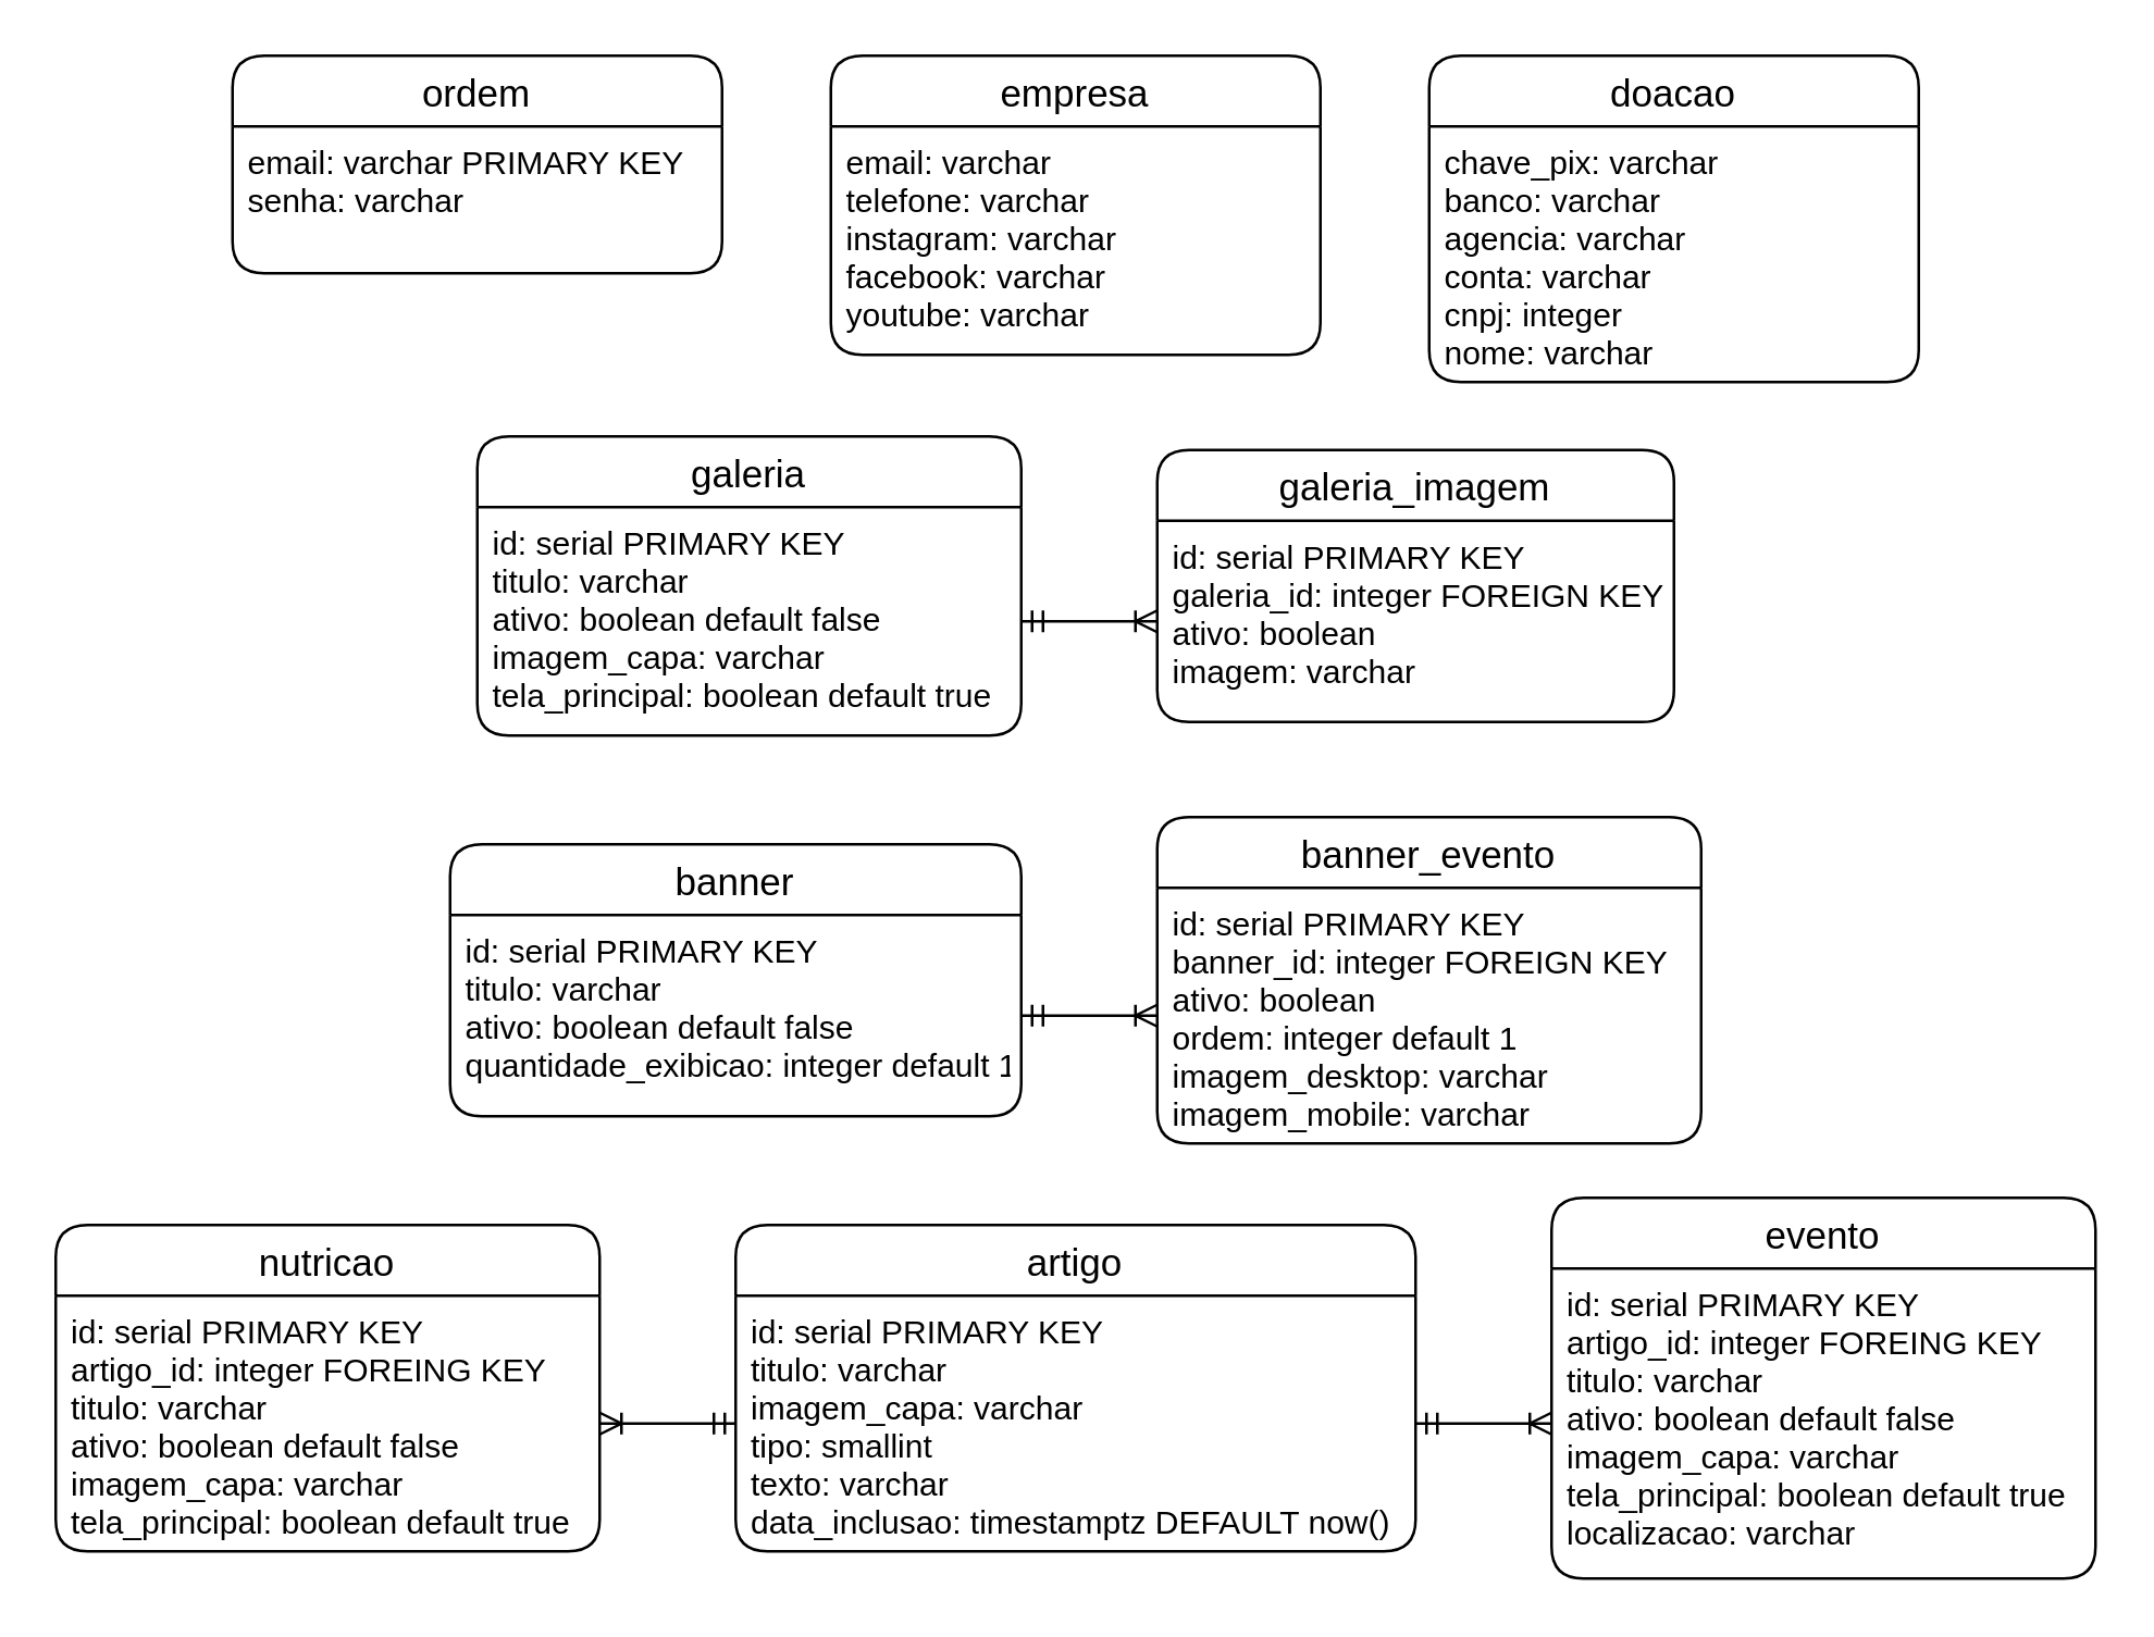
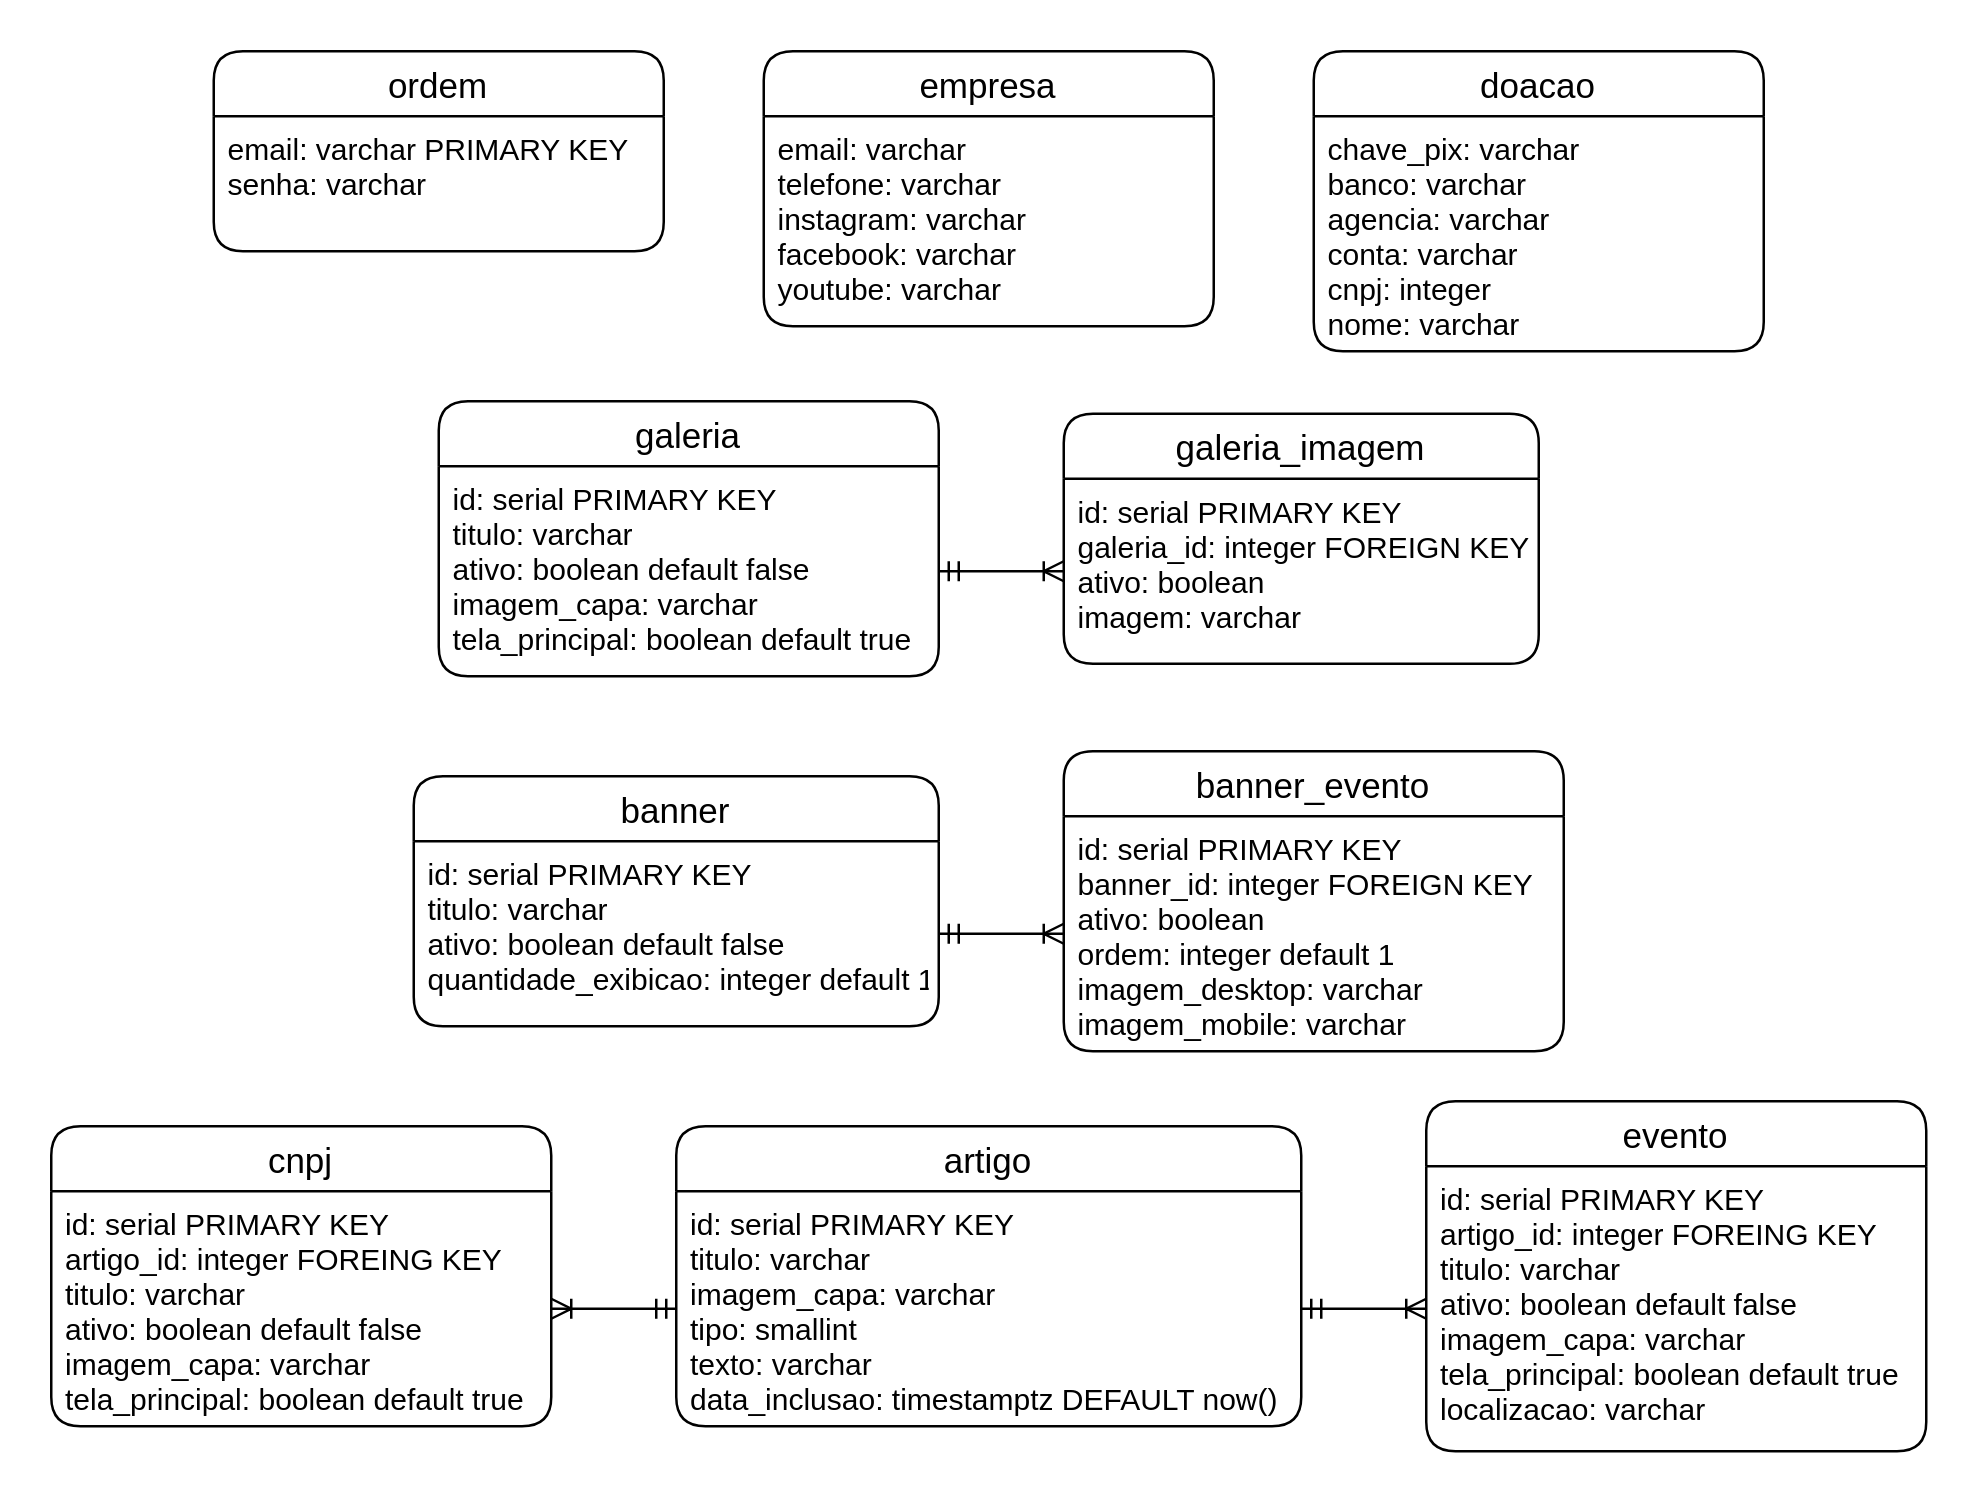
  <mxCell id="0" />
  <mxCell id="1" parent="0" />
  <mxCell id="2" value="ordem" style="swimlane;fontStyle=0;childLayout=stackLayout;horizontal=1;startSize=26;horizontalStack=0;resizeParent=1;resizeParentMax=0;resizeLast=0;collapsible=1;marginBottom=0;align=center;fontSize=14;strokeColor=#000000;fillColor=#FFFFFF;fontColor=#000000;rounded=1;" vertex="1" parent="1"><mxGeometry x="85" y="20" width="180" height="80" as="geometry" /></mxCell>
  <mxCell id="3" value="email: varchar PRIMARY KEY&#10;senha: varchar" style="text;strokeColor=none;fillColor=none;spacingLeft=4;spacingRight=4;overflow=hidden;rotatable=0;points=[[0,0.5],[1,0.5]];portConstraint=eastwest;fontSize=12;fontColor=#000000;" vertex="1" parent="2"><mxGeometry y="26" width="180" height="54" as="geometry" /></mxCell>
  <mxCell id="4" value="artigo" style="swimlane;fontStyle=0;childLayout=stackLayout;horizontal=1;startSize=26;horizontalStack=0;resizeParent=1;resizeParentMax=0;resizeLast=0;collapsible=1;marginBottom=0;align=center;fontSize=14;strokeColor=#000000;fillColor=#FFFFFF;fontColor=#000000;rounded=1;" vertex="1" parent="1"><mxGeometry x="270" y="450" width="250" height="120" as="geometry" /></mxCell>
  <mxCell id="5" value="id: serial PRIMARY KEY&#10;titulo: varchar&#10;imagem_capa: varchar&#10;tipo: smallint&#10;texto: varchar&#10;data_inclusao: timestamptz DEFAULT now()" style="text;strokeColor=none;fillColor=none;spacingLeft=4;spacingRight=4;overflow=hidden;rotatable=0;points=[[0,0.5],[1,0.5]];portConstraint=eastwest;fontSize=12;fontColor=#000000;" vertex="1" parent="4"><mxGeometry y="26" width="250" height="94" as="geometry" /></mxCell>
- <mxCell id="6" value="nutricao" style="swimlane;fontStyle=0;childLayout=stackLayout;horizontal=1;startSize=26;horizontalStack=0;resizeParent=1;resizeParentMax=0;resizeLast=0;collapsible=1;marginBottom=0;align=center;fontSize=14;strokeColor=#000000;fillColor=#FFFFFF;fontColor=#000000;rounded=1;" vertex="1" parent="1"><mxGeometry x="20" y="450" width="200" height="120" as="geometry" /></mxCell>
+ <mxCell id="6" value="cnpj" style="swimlane;fontStyle=0;childLayout=stackLayout;horizontal=1;startSize=26;horizontalStack=0;resizeParent=1;resizeParentMax=0;resizeLast=0;collapsible=1;marginBottom=0;align=center;fontSize=14;strokeColor=#000000;fillColor=#FFFFFF;fontColor=#000000;rounded=1;" vertex="1" parent="1"><mxGeometry x="20" y="450" width="200" height="120" as="geometry" /></mxCell>
  <mxCell id="7" value="id: serial PRIMARY KEY&#10;artigo_id: integer FOREING KEY&#10;titulo: varchar&#10;ativo: boolean default false&#10;imagem_capa: varchar&#10;tela_principal: boolean default true" style="text;strokeColor=none;fillColor=none;spacingLeft=4;spacingRight=4;overflow=hidden;rotatable=0;points=[[0,0.5],[1,0.5]];portConstraint=eastwest;fontSize=12;fontColor=#000000;" vertex="1" parent="6"><mxGeometry y="26" width="200" height="94" as="geometry" /></mxCell>
  <mxCell id="8" value="galeria" style="swimlane;fontStyle=0;childLayout=stackLayout;horizontal=1;startSize=26;horizontalStack=0;resizeParent=1;resizeParentMax=0;resizeLast=0;collapsible=1;marginBottom=0;align=center;fontSize=14;strokeColor=#000000;fillColor=#FFFFFF;fontColor=#000000;rounded=1;" vertex="1" parent="1"><mxGeometry x="175" y="160" width="200" height="110" as="geometry" /></mxCell>
  <mxCell id="9" value="id: serial PRIMARY KEY&#10;titulo: varchar&#10;ativo: boolean default false&#10;imagem_capa: varchar&#10;tela_principal: boolean default true" style="text;strokeColor=none;fillColor=none;spacingLeft=4;spacingRight=4;overflow=hidden;rotatable=0;points=[[0,0.5],[1,0.5]];portConstraint=eastwest;fontSize=12;fontColor=#000000;" vertex="1" parent="8"><mxGeometry y="26" width="200" height="84" as="geometry" /></mxCell>
  <mxCell id="10" value="galeria_imagem" style="swimlane;fontStyle=0;childLayout=stackLayout;horizontal=1;startSize=26;horizontalStack=0;resizeParent=1;resizeParentMax=0;resizeLast=0;collapsible=1;marginBottom=0;align=center;fontSize=14;strokeColor=#000000;fillColor=#FFFFFF;fontColor=#000000;rounded=1;" vertex="1" parent="1"><mxGeometry x="425" y="165" width="190" height="100" as="geometry" /></mxCell>
  <mxCell id="11" value="id: serial PRIMARY KEY&#10;galeria_id: integer FOREIGN KEY&#10;ativo: boolean&#10;imagem: varchar" style="text;strokeColor=none;fillColor=none;spacingLeft=4;spacingRight=4;overflow=hidden;rotatable=0;points=[[0,0.5],[1,0.5]];portConstraint=eastwest;fontSize=12;fontColor=#000000;" vertex="1" parent="10"><mxGeometry y="26" width="190" height="74" as="geometry" /></mxCell>
  <mxCell id="12" value="empresa" style="swimlane;fontStyle=0;childLayout=stackLayout;horizontal=1;startSize=26;horizontalStack=0;resizeParent=1;resizeParentMax=0;resizeLast=0;collapsible=1;marginBottom=0;align=center;fontSize=14;strokeColor=#000000;fillColor=#FFFFFF;fontColor=#000000;rounded=1;" vertex="1" parent="1"><mxGeometry x="305" y="20" width="180" height="110" as="geometry" /></mxCell>
  <mxCell id="13" value="email: varchar&#10;telefone: varchar&#10;instagram: varchar&#10;facebook: varchar&#10;youtube: varchar" style="text;strokeColor=none;fillColor=none;spacingLeft=4;spacingRight=4;overflow=hidden;rotatable=0;points=[[0,0.5],[1,0.5]];portConstraint=eastwest;fontSize=12;fontColor=#000000;" vertex="1" parent="12"><mxGeometry y="26" width="180" height="84" as="geometry" /></mxCell>
  <mxCell id="14" value="doacao" style="swimlane;fontStyle=0;childLayout=stackLayout;horizontal=1;startSize=26;horizontalStack=0;resizeParent=1;resizeParentMax=0;resizeLast=0;collapsible=1;marginBottom=0;align=center;fontSize=14;strokeColor=#000000;fillColor=#FFFFFF;fontColor=#000000;rounded=1;" vertex="1" parent="1"><mxGeometry x="525" y="20" width="180" height="120" as="geometry" /></mxCell>
  <mxCell id="15" value="chave_pix: varchar&#10;banco: varchar&#10;agencia: varchar&#10;conta: varchar&#10;cnpj: integer&#10;nome: varchar" style="text;strokeColor=none;fillColor=none;spacingLeft=4;spacingRight=4;overflow=hidden;rotatable=0;points=[[0,0.5],[1,0.5]];portConstraint=eastwest;fontSize=12;fontColor=#000000;" vertex="1" parent="14"><mxGeometry y="26" width="180" height="94" as="geometry" /></mxCell>
  <mxCell id="16" value="banner" style="swimlane;fontStyle=0;childLayout=stackLayout;horizontal=1;startSize=26;horizontalStack=0;resizeParent=1;resizeParentMax=0;resizeLast=0;collapsible=1;marginBottom=0;align=center;fontSize=14;strokeColor=#000000;fillColor=#FFFFFF;fontColor=#000000;rounded=1;" vertex="1" parent="1"><mxGeometry x="165" y="310" width="210" height="100" as="geometry" /></mxCell>
  <mxCell id="17" value="id: serial PRIMARY KEY&#10;titulo: varchar&#10;ativo: boolean default false&#10;quantidade_exibicao: integer default 1" style="text;strokeColor=none;fillColor=none;spacingLeft=4;spacingRight=4;overflow=hidden;rotatable=0;points=[[0,0.5],[1,0.5]];portConstraint=eastwest;fontSize=12;fontColor=#000000;" vertex="1" parent="16"><mxGeometry y="26" width="210" height="74" as="geometry" /></mxCell>
  <mxCell id="18" value="banner_evento" style="swimlane;fontStyle=0;childLayout=stackLayout;horizontal=1;startSize=26;horizontalStack=0;resizeParent=1;resizeParentMax=0;resizeLast=0;collapsible=1;marginBottom=0;align=center;fontSize=14;strokeColor=#000000;fillColor=#FFFFFF;fontColor=#000000;rounded=1;" vertex="1" parent="1"><mxGeometry x="425" y="300" width="200" height="120" as="geometry" /></mxCell>
  <mxCell id="19" value="id: serial PRIMARY KEY&#10;banner_id: integer FOREIGN KEY&#10;ativo: boolean&#10;ordem: integer default 1&#10;imagem_desktop: varchar&#10;imagem_mobile: varchar" style="text;strokeColor=none;fillColor=none;spacingLeft=4;spacingRight=4;overflow=hidden;rotatable=0;points=[[0,0.5],[1,0.5]];portConstraint=eastwest;fontSize=12;fontColor=#000000;" vertex="1" parent="18"><mxGeometry y="26" width="200" height="94" as="geometry" /></mxCell>
  <mxCell id="20" value="evento" style="swimlane;fontStyle=0;childLayout=stackLayout;horizontal=1;startSize=26;horizontalStack=0;resizeParent=1;resizeParentMax=0;resizeLast=0;collapsible=1;marginBottom=0;align=center;fontSize=14;strokeColor=#000000;fillColor=#FFFFFF;fontColor=#000000;rounded=1;" vertex="1" parent="1"><mxGeometry x="570" y="440" width="200" height="140" as="geometry" /></mxCell>
  <mxCell id="21" value="id: serial PRIMARY KEY&#10;artigo_id: integer FOREING KEY&#10;titulo: varchar&#10;ativo: boolean default false&#10;imagem_capa: varchar&#10;tela_principal: boolean default true&#10;localizacao: varchar" style="text;strokeColor=none;fillColor=none;spacingLeft=4;spacingRight=4;overflow=hidden;rotatable=0;points=[[0,0.5],[1,0.5]];portConstraint=eastwest;fontSize=12;fontColor=#000000;" vertex="1" parent="20"><mxGeometry y="26" width="200" height="114" as="geometry" /></mxCell>
  <mxCell id="22" style="edgeStyle=none;html=1;exitX=1;exitY=0.5;exitDx=0;exitDy=0;entryX=0;entryY=0.5;entryDx=0;entryDy=0;fontColor=#000000;strokeColor=#000000;endArrow=ERoneToMany;endFill=0;startArrow=ERmandOne;startFill=0;" edge="1" parent="1" source="9" target="11"><mxGeometry relative="1" as="geometry" /></mxCell>
  <mxCell id="23" style="edgeStyle=none;html=1;exitX=1;exitY=0.5;exitDx=0;exitDy=0;entryX=0;entryY=0.5;entryDx=0;entryDy=0;fontColor=#000000;strokeColor=#000000;endArrow=ERoneToMany;endFill=0;startArrow=ERmandOne;startFill=0;" edge="1" parent="1" source="17" target="19"><mxGeometry relative="1" as="geometry"><mxPoint x="375" y="228" as="sourcePoint" /><mxPoint x="425" y="228" as="targetPoint" /></mxGeometry></mxCell>
  <mxCell id="24" style="edgeStyle=none;html=1;exitX=0;exitY=0.5;exitDx=0;exitDy=0;entryX=1;entryY=0.5;entryDx=0;entryDy=0;fontColor=#000000;strokeColor=#000000;endArrow=ERoneToMany;endFill=0;startArrow=ERmandOne;startFill=0;" edge="1" parent="1" source="5" target="7"><mxGeometry relative="1" as="geometry"><mxPoint x="150" y="368" as="sourcePoint" /><mxPoint x="200" y="368" as="targetPoint" /></mxGeometry></mxCell>
  <mxCell id="25" style="edgeStyle=none;html=1;exitX=1;exitY=0.5;exitDx=0;exitDy=0;fontColor=#000000;strokeColor=#000000;endArrow=ERoneToMany;endFill=0;startArrow=ERmandOne;startFill=0;entryX=0;entryY=0.5;entryDx=0;entryDy=0;" edge="1" parent="1" source="5" target="21"><mxGeometry relative="1" as="geometry"><mxPoint x="280" y="533" as="sourcePoint" /><mxPoint x="550" y="460" as="targetPoint" /></mxGeometry></mxCell>
